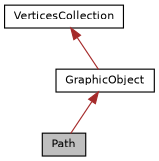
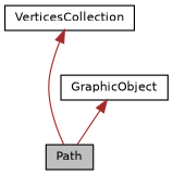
  digraph {
    node [color=black fillcolor=white fontname=Helvetica fontsize=10 shape=record style=filled]
    edge [color=brown dir=back fontname=Helvetica fontsize=10 labelfontname=Helvetica labelfontsize=10 style=solid]
    n1 [fillcolor=grey75 fontcolor=black height=0.2 label=Path width=0.4]
    n2 [height=0.2 label=GraphicObject width=0.4]
    n3 [height=0.2 label=VerticesCollection width=0.4]
    n2 -> n1
-   n3 -> n2
+   n3 -> n1
  }
